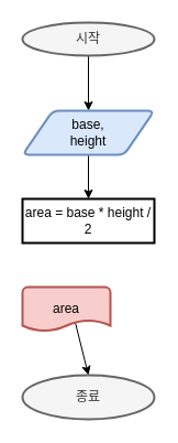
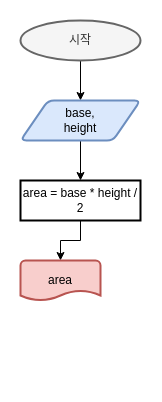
  <mxCell id="0" />
  <mxCell id="1" parent="0" />
- <mxCell id="2" value="" style="endArrow=classic;html=1;rounded=0;exitX=0.5;exitY=0;exitDx=0;exitDy=0;exitPerimeter=0;entryX=0.5;entryY=0;entryDx=0;entryDy=0;entryPerimeter=0;" edge="1" parent="1" source="9" target="10"><mxGeometry width="50" height="50" relative="1" as="geometry"><mxPoint x="120" y="270" as="sourcePoint" /><mxPoint x="170" y="220" as="targetPoint" /></mxGeometry></mxCell>
  <mxCell id="3" style="edgeStyle=orthogonalEdgeStyle;rounded=0;orthogonalLoop=1;jettySize=auto;html=1;exitX=0.5;exitY=1;exitDx=0;exitDy=0;exitPerimeter=0;entryX=0.5;entryY=0;entryDx=0;entryDy=0;" edge="1" parent="1" source="4" target="8"><mxGeometry relative="1" as="geometry" /></mxCell>
- <mxCell id="4" value="시작" style="strokeWidth=2;html=1;shape=mxgraph.flowchart.start_1;whiteSpace=wrap;fillColor=#f5f5f5;fontColor=#333333;strokeColor=#666666;" vertex="1" parent="1"><mxGeometry x="20" y="20" width="120" height="30" as="geometry" /></mxCell>
+ <mxCell id="4" value="시작" style="strokeWidth=2;html=1;shape=mxgraph.flowchart.start_1;whiteSpace=wrap;fillColor=#f5f5f5;fontColor=#333333;strokeColor=#666666;" vertex="1" parent="1"><mxGeometry x="20" y="20" width="120" height="40" as="geometry" /></mxCell>
+ <mxCell id="5" style="edgeStyle=orthogonalEdgeStyle;rounded=0;orthogonalLoop=1;jettySize=auto;html=1;exitX=0.5;exitY=1;exitDx=0;exitDy=0;entryX=0.5;entryY=0;entryDx=0;entryDy=0;entryPerimeter=0;" edge="1" parent="1" source="6" target="9"><mxGeometry relative="1" as="geometry" /></mxCell>
  <mxCell id="6" value="area = base * height / 2" style="whiteSpace=wrap;html=1;absoluteArcSize=1;arcSize=14;strokeWidth=2;rounded=0;" vertex="1" parent="1"><mxGeometry x="20" y="180" width="120" height="40" as="geometry" /></mxCell>
  <mxCell id="7" style="edgeStyle=orthogonalEdgeStyle;rounded=0;orthogonalLoop=1;jettySize=auto;html=1;exitX=0.5;exitY=1;exitDx=0;exitDy=0;entryX=0.5;entryY=0;entryDx=0;entryDy=0;" edge="1" parent="1" source="8" target="6"><mxGeometry relative="1" as="geometry" /></mxCell>
  <mxCell id="8" value="base,&lt;br&gt;height" style="shape=parallelogram;html=1;strokeWidth=2;perimeter=parallelogramPerimeter;whiteSpace=wrap;rounded=1;arcSize=12;size=0.23;fillColor=#dae8fc;strokeColor=#6c8ebf;" vertex="1" parent="1"><mxGeometry x="20" y="100" width="120" height="40" as="geometry" /></mxCell>
  <mxCell id="9" value="area" style="strokeWidth=2;html=1;shape=mxgraph.flowchart.document2;whiteSpace=wrap;size=0.25;fillColor=#f8cecc;strokeColor=#b85450;" vertex="1" parent="1"><mxGeometry x="20" y="260" width="80" height="40" as="geometry" /></mxCell>
- <mxCell id="10" value="종료" style="strokeWidth=2;html=1;shape=mxgraph.flowchart.start_1;whiteSpace=wrap;fillColor=#f5f5f5;fontColor=#333333;strokeColor=#666666;" vertex="1" parent="1"><mxGeometry x="20" y="340" width="120" height="40" as="geometry" /></mxCell>
